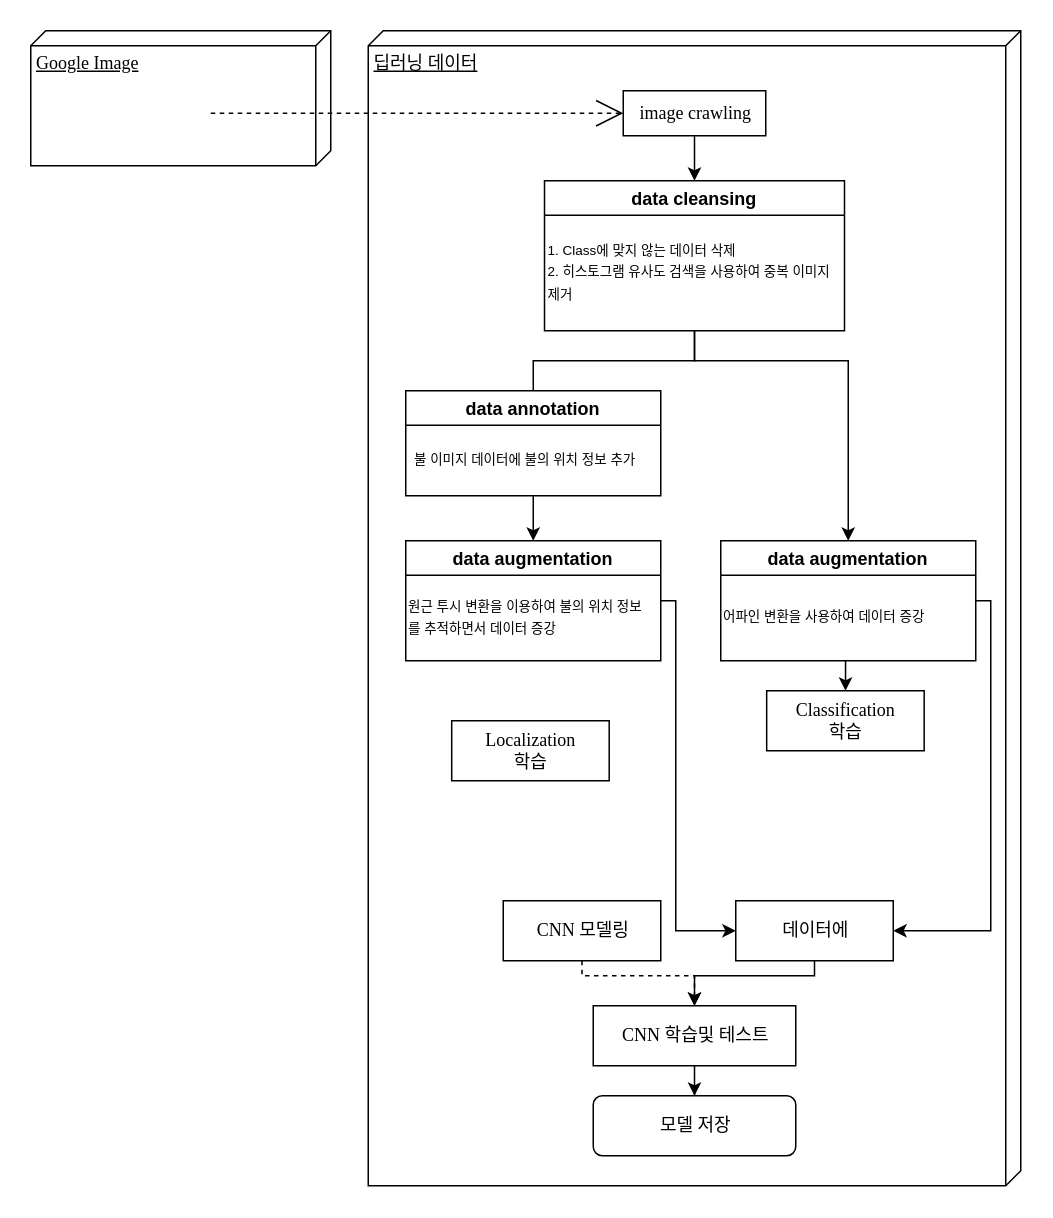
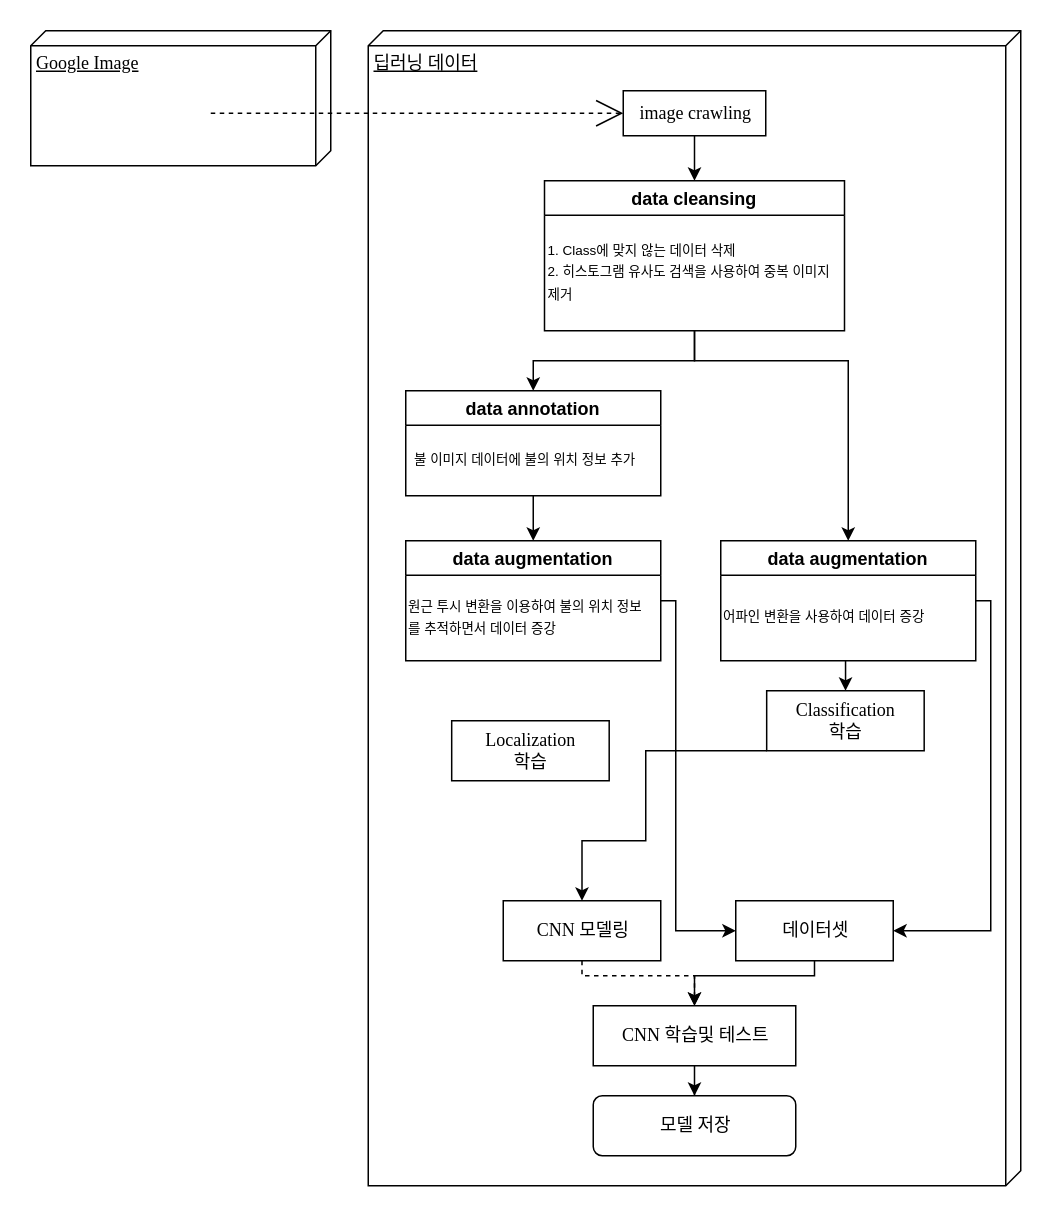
  <mxCell id="0" />
  <mxCell id="1" parent="0" />
  <mxCell id="2" value="딥러닝 데이터" style="verticalAlign=top;align=left;spacingTop=8;spacingLeft=2;spacingRight=12;shape=cube;size=10;direction=south;fontStyle=4;html=1;rounded=0;shadow=0;comic=0;labelBackgroundColor=none;strokeWidth=1;fontFamily=Verdana;fontSize=12" vertex="1" parent="1"><mxGeometry x="245" y="20" width="435" height="770" as="geometry" /></mxCell>
  <mxCell id="3" style="edgeStyle=orthogonalEdgeStyle;rounded=0;orthogonalLoop=1;jettySize=auto;html=1;entryX=0.5;entryY=0;entryDx=0;entryDy=0;" edge="1" parent="1" source="4"><mxGeometry relative="1" as="geometry"><mxPoint x="462.5" y="120" as="targetPoint" /></mxGeometry></mxCell>
  <mxCell id="4" value="image crawling" style="html=1;rounded=0;shadow=0;comic=0;labelBackgroundColor=none;strokeWidth=1;fontFamily=Verdana;fontSize=12;align=center;" vertex="1" parent="1"><mxGeometry x="415" y="60" width="95" height="30" as="geometry" /></mxCell>
  <mxCell id="5" value="Google Image" style="verticalAlign=top;align=left;spacingTop=8;spacingLeft=2;spacingRight=12;shape=cube;size=10;direction=south;fontStyle=4;html=1;rounded=0;shadow=0;comic=0;labelBackgroundColor=none;strokeWidth=1;fontFamily=Verdana;fontSize=12" vertex="1" parent="1"><mxGeometry x="20" y="20" width="200" height="90" as="geometry" /></mxCell>
  <mxCell id="6" style="edgeStyle=none;rounded=0;html=1;dashed=1;labelBackgroundColor=none;startArrow=none;startFill=0;startSize=8;endArrow=open;endFill=0;endSize=16;fontFamily=Verdana;fontSize=12;entryX=0;entryY=0.5;entryDx=0;entryDy=0;" edge="1" parent="1" target="4"><mxGeometry relative="1" as="geometry"><mxPoint x="140" y="75" as="sourcePoint" /><mxPoint x="390" y="145" as="targetPoint" /><Array as="points" /></mxGeometry></mxCell>
  <mxCell id="7" value="Localization&lt;br&gt;학습" style="html=1;rounded=0;shadow=0;comic=0;labelBackgroundColor=none;strokeWidth=1;fontFamily=Verdana;fontSize=12;align=center;" vertex="1" parent="1"><mxGeometry x="300.63" y="480" width="105" height="40" as="geometry" /></mxCell>
+ <mxCell id="8" style="edgeStyle=orthogonalEdgeStyle;rounded=0;orthogonalLoop=1;jettySize=auto;html=1;entryX=0.5;entryY=0;entryDx=0;entryDy=0;" edge="1" parent="1" source="9" target="11"><mxGeometry relative="1" as="geometry"><Array as="points"><mxPoint x="430" y="500" /><mxPoint x="430" y="560" /><mxPoint x="388" y="560" /></Array></mxGeometry></mxCell>
  <mxCell id="9" value="Classification&lt;br&gt;학습" style="html=1;rounded=0;shadow=0;comic=0;labelBackgroundColor=none;strokeWidth=1;fontFamily=Verdana;fontSize=12;align=center;" vertex="1" parent="1"><mxGeometry x="510.62" y="460" width="105" height="40" as="geometry" /></mxCell>
  <mxCell id="10" style="edgeStyle=orthogonalEdgeStyle;rounded=0;orthogonalLoop=1;jettySize=auto;html=1;entryX=0.5;entryY=0;entryDx=0;entryDy=0;dashed=1;" edge="1" parent="1" source="11" target="30"><mxGeometry relative="1" as="geometry"><Array as="points"><mxPoint x="388" y="650" /><mxPoint x="463" y="650" /></Array></mxGeometry></mxCell>
  <mxCell id="11" value="CNN 모델링" style="html=1;rounded=0;shadow=0;comic=0;labelBackgroundColor=none;strokeWidth=1;fontFamily=Verdana;fontSize=12;align=center;" vertex="1" parent="1"><mxGeometry x="335" y="600" width="105" height="40" as="geometry" /></mxCell>
  <mxCell id="12" value="" style="group" vertex="1" connectable="0" parent="1"><mxGeometry x="362.5" y="120" width="200" height="100" as="geometry" /></mxCell>
  <mxCell id="13" value="data cleansing" style="swimlane;" vertex="1" parent="12"><mxGeometry width="200" height="100" as="geometry" /></mxCell>
  <mxCell id="14" value="&lt;font style=&quot;font-size: 9px&quot;&gt;1. Class에 맞지 않는 데이터 삭제&lt;br&gt;2. 히스토그램 유사도 검색을 사용하여 중복 이미지 제거&lt;br&gt;&lt;/font&gt;" style="text;html=1;strokeColor=none;fillColor=none;align=left;verticalAlign=middle;whiteSpace=wrap;rounded=0;" vertex="1" parent="12"><mxGeometry y="30" width="200" height="60" as="geometry" /></mxCell>
  <mxCell id="15" style="edgeStyle=orthogonalEdgeStyle;rounded=0;orthogonalLoop=1;jettySize=auto;html=1;entryX=0.5;entryY=0;entryDx=0;entryDy=0;" edge="1" parent="1" source="16" target="20"><mxGeometry relative="1" as="geometry" /></mxCell>
  <mxCell id="16" value="data annotation" style="swimlane;" vertex="1" parent="1"><mxGeometry x="270" y="260" width="170" height="70" as="geometry" /></mxCell>
  <mxCell id="17" value="&lt;font style=&quot;font-size: 9px&quot;&gt;불 이미지 데이터에 불의 위치 정보 추가&lt;br&gt;&lt;/font&gt;" style="text;html=1;strokeColor=none;fillColor=none;align=left;verticalAlign=middle;whiteSpace=wrap;rounded=0;" vertex="1" parent="1"><mxGeometry x="273.75" y="290" width="166.25" height="30" as="geometry" /></mxCell>
  <mxCell id="18" value="&lt;font style=&quot;font-size: 9px&quot;&gt;원근 투시 변환을 이용하여 불의 위치 정보를 추적하면서 데이터 증강&lt;br&gt;&lt;/font&gt;" style="text;html=1;strokeColor=none;fillColor=none;align=left;verticalAlign=middle;whiteSpace=wrap;rounded=0;" vertex="1" parent="1"><mxGeometry x="270" y="380" width="166.25" height="60" as="geometry" /></mxCell>
  <mxCell id="19" style="edgeStyle=orthogonalEdgeStyle;rounded=0;orthogonalLoop=1;jettySize=auto;html=1;entryX=0;entryY=0.5;entryDx=0;entryDy=0;" edge="1" parent="1" source="20" target="28"><mxGeometry relative="1" as="geometry"><Array as="points"><mxPoint x="450" y="400" /><mxPoint x="450" y="620" /></Array></mxGeometry></mxCell>
  <mxCell id="20" value="data augmentation" style="swimlane;" vertex="1" parent="1"><mxGeometry x="270" y="360" width="170" height="80" as="geometry" /></mxCell>
  <mxCell id="21" style="edgeStyle=orthogonalEdgeStyle;rounded=0;orthogonalLoop=1;jettySize=auto;html=1;" edge="1" parent="1" source="22" target="9"><mxGeometry relative="1" as="geometry" /></mxCell>
  <mxCell id="22" value="&lt;font style=&quot;font-size: 9px&quot;&gt;어파인 변환을 사용하여 데이터 증강&lt;br&gt;&lt;/font&gt;" style="text;html=1;strokeColor=none;fillColor=none;align=left;verticalAlign=middle;whiteSpace=wrap;rounded=0;" vertex="1" parent="1"><mxGeometry x="480" y="380" width="166.25" height="60" as="geometry" /></mxCell>
  <mxCell id="23" style="edgeStyle=orthogonalEdgeStyle;rounded=0;orthogonalLoop=1;jettySize=auto;html=1;entryX=1;entryY=0.5;entryDx=0;entryDy=0;" edge="1" parent="1" source="24" target="28"><mxGeometry relative="1" as="geometry"><Array as="points"><mxPoint x="660" y="400" /><mxPoint x="660" y="620" /></Array></mxGeometry></mxCell>
  <mxCell id="24" value="data augmentation" style="swimlane;" vertex="1" parent="1"><mxGeometry x="480" y="360" width="170" height="80" as="geometry" /></mxCell>
- <mxCell id="25" style="edgeStyle=orthogonalEdgeStyle;rounded=0;orthogonalLoop=1;jettySize=auto;html=1;entryX=0.5;entryY=0;entryDx=0;entryDy=0;endArrow=none;" edge="1" parent="1" source="13" target="16"><mxGeometry relative="1" as="geometry" /></mxCell>
+ <mxCell id="25" style="edgeStyle=orthogonalEdgeStyle;rounded=0;orthogonalLoop=1;jettySize=auto;html=1;entryX=0.5;entryY=0;entryDx=0;entryDy=0;" edge="1" parent="1" source="13" target="16"><mxGeometry relative="1" as="geometry" /></mxCell>
  <mxCell id="26" style="edgeStyle=orthogonalEdgeStyle;rounded=0;orthogonalLoop=1;jettySize=auto;html=1;" edge="1" parent="1" source="13" target="24"><mxGeometry relative="1" as="geometry"><Array as="points"><mxPoint x="463" y="240" /><mxPoint x="565" y="240" /></Array></mxGeometry></mxCell>
  <mxCell id="27" style="edgeStyle=orthogonalEdgeStyle;rounded=0;orthogonalLoop=1;jettySize=auto;html=1;entryX=0.5;entryY=0;entryDx=0;entryDy=0;exitX=0.5;exitY=1;exitDx=0;exitDy=0;" edge="1" parent="1" source="28" target="30"><mxGeometry relative="1" as="geometry"><Array as="points"><mxPoint x="543" y="650" /><mxPoint x="463" y="650" /></Array></mxGeometry></mxCell>
- <mxCell id="28" value="데이터에" style="html=1;rounded=0;shadow=0;comic=0;labelBackgroundColor=none;strokeWidth=1;fontFamily=Verdana;fontSize=12;align=center;" vertex="1" parent="1"><mxGeometry x="490" y="600" width="105" height="40" as="geometry" /></mxCell>
+ <mxCell id="28" value="데이터셋" style="html=1;rounded=0;shadow=0;comic=0;labelBackgroundColor=none;strokeWidth=1;fontFamily=Verdana;fontSize=12;align=center;" vertex="1" parent="1"><mxGeometry x="490" y="600" width="105" height="40" as="geometry" /></mxCell>
  <mxCell id="29" style="edgeStyle=orthogonalEdgeStyle;rounded=0;orthogonalLoop=1;jettySize=auto;html=1;entryX=0.5;entryY=0;entryDx=0;entryDy=0;" edge="1" parent="1" source="30" target="31"><mxGeometry relative="1" as="geometry" /></mxCell>
  <mxCell id="30" value="CNN 학습및 테스트" style="html=1;rounded=0;shadow=0;comic=0;labelBackgroundColor=none;strokeWidth=1;fontFamily=Verdana;fontSize=12;align=center;" vertex="1" parent="1"><mxGeometry x="395" y="670" width="135" height="40" as="geometry" /></mxCell>
  <mxCell id="31" value="모델 저장" style="html=1;shadow=0;comic=0;labelBackgroundColor=none;strokeWidth=1;fontFamily=Verdana;fontSize=12;align=center;rounded=1;" vertex="1" parent="1"><mxGeometry x="395" y="730" width="135" height="40" as="geometry" /></mxCell>
